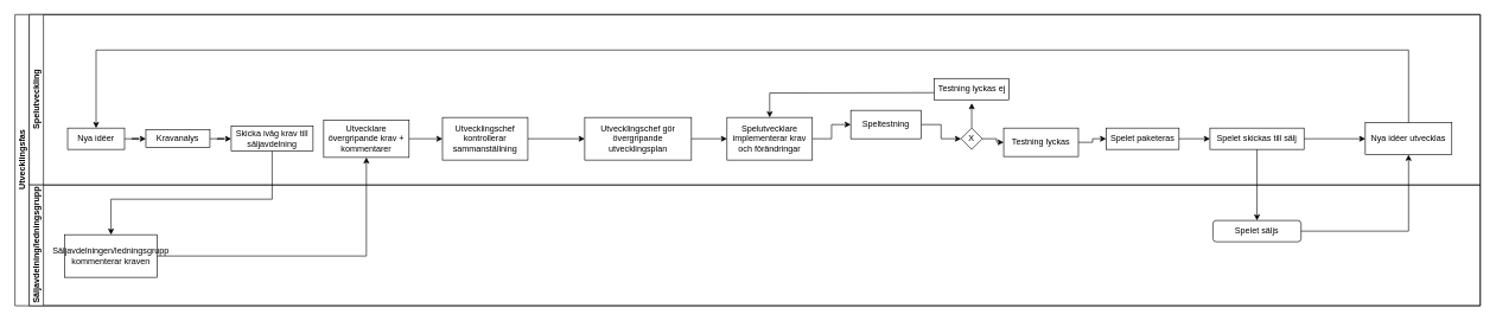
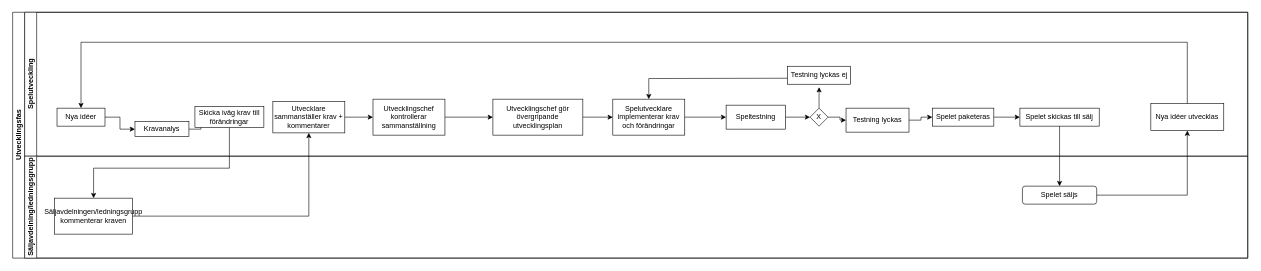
  <mxCell id="0" />
  <mxCell id="1" parent="0" />
  <mxCell id="2" value="Utvecklingsfas" style="swimlane;html=1;childLayout=stackLayout;resizeParent=1;resizeParentMax=0;horizontal=0;startSize=20;horizontalStack=0;" parent="1" vertex="1"><mxGeometry x="20" y="20" width="2060" height="410" as="geometry" /></mxCell>
  <mxCell id="3" value="Spelutveckling" style="swimlane;html=1;startSize=20;horizontal=0;" parent="2" vertex="1"><mxGeometry x="20" width="2040" height="240" as="geometry" /></mxCell>
  <mxCell id="4" value="" style="edgeStyle=orthogonalEdgeStyle;rounded=0;orthogonalLoop=1;jettySize=auto;html=1;" edge="1" parent="3" source="5" target="7"><mxGeometry relative="1" as="geometry" /></mxCell>
  <mxCell id="5" value="Nya idéer" style="rounded=0;whiteSpace=wrap;html=1;" vertex="1" parent="3"><mxGeometry x="54" y="159.89" width="80" height="30" as="geometry" /></mxCell>
  <mxCell id="6" value="" style="edgeStyle=orthogonalEdgeStyle;rounded=0;orthogonalLoop=1;jettySize=auto;html=1;" edge="1" parent="3" source="7" target="8"><mxGeometry relative="1" as="geometry" /></mxCell>
- <mxCell id="7" value="Kravanalys" style="whiteSpace=wrap;html=1;rounded=0;" vertex="1" parent="3"><mxGeometry x="164" y="162.39" width="90" height="25" as="geometry" /></mxCell>
- <mxCell id="8" value="Skicka iväg krav till säljavdelning" style="whiteSpace=wrap;html=1;rounded=0;" vertex="1" parent="3"><mxGeometry x="284" y="157.39" width="115" height="35" as="geometry" /></mxCell>
+ <mxCell id="7" value="Kravanalys" style="whiteSpace=wrap;html=1;rounded=0;" vertex="1" parent="3"><mxGeometry x="184" y="182.39" width="90" height="25" as="geometry" /></mxCell>
+ <mxCell id="8" value="Skicka iväg krav till förändringar" style="whiteSpace=wrap;html=1;rounded=0;" vertex="1" parent="3"><mxGeometry x="284" y="157.39" width="115" height="35" as="geometry" /></mxCell>
  <mxCell id="9" value="" style="edgeStyle=orthogonalEdgeStyle;rounded=0;orthogonalLoop=1;jettySize=auto;html=1;" edge="1" parent="3" source="10" target="12"><mxGeometry relative="1" as="geometry" /></mxCell>
- <mxCell id="10" value="Utvecklare övergripande krav + kommentarer" style="rounded=0;whiteSpace=wrap;html=1;" vertex="1" parent="3"><mxGeometry x="414" y="148.64" width="120" height="52.5" as="geometry" /></mxCell>
+ <mxCell id="10" value="Utvecklare sammanställer krav + kommentarer" style="rounded=0;whiteSpace=wrap;html=1;" vertex="1" parent="3"><mxGeometry x="414" y="148.64" width="120" height="52.5" as="geometry" /></mxCell>
  <mxCell id="11" value="" style="edgeStyle=orthogonalEdgeStyle;rounded=0;orthogonalLoop=1;jettySize=auto;html=1;" edge="1" parent="3" source="12" target="14"><mxGeometry relative="1" as="geometry" /></mxCell>
  <mxCell id="12" value="Utvecklingschef kontrollerar sammanställning " style="whiteSpace=wrap;html=1;rounded=0;" vertex="1" parent="3"><mxGeometry x="581" y="144.89" width="120" height="60" as="geometry" /></mxCell>
  <mxCell id="13" value="" style="edgeStyle=orthogonalEdgeStyle;rounded=0;orthogonalLoop=1;jettySize=auto;html=1;" edge="1" parent="3" source="14" target="16"><mxGeometry relative="1" as="geometry" /></mxCell>
  <mxCell id="14" value="Utvecklingschef gör övergripande utvecklingsplan" style="whiteSpace=wrap;html=1;rounded=0;" vertex="1" parent="3"><mxGeometry x="781" y="144.89" width="150" height="60" as="geometry" /></mxCell>
  <mxCell id="15" value="" style="edgeStyle=orthogonalEdgeStyle;rounded=0;orthogonalLoop=1;jettySize=auto;html=1;" edge="1" parent="3" source="16" target="18"><mxGeometry relative="1" as="geometry" /></mxCell>
  <mxCell id="16" value="Spelutvecklare implementerar krav och förändringar" style="whiteSpace=wrap;html=1;rounded=0;" vertex="1" parent="3"><mxGeometry x="981" y="144.89" width="120" height="60" as="geometry" /></mxCell>
  <mxCell id="17" value="" style="edgeStyle=orthogonalEdgeStyle;rounded=0;orthogonalLoop=1;jettySize=auto;html=1;" edge="1" parent="3" source="18" target="21"><mxGeometry relative="1" as="geometry" /></mxCell>
- <mxCell id="18" value="Speltestning" style="whiteSpace=wrap;html=1;rounded=0;" vertex="1" parent="3"><mxGeometry x="1155" y="134.89" width="99" height="40" as="geometry" /></mxCell>
+ <mxCell id="18" value="Speltestning" style="whiteSpace=wrap;html=1;rounded=0;" vertex="1" parent="3"><mxGeometry x="1170" y="154.89" width="99" height="40" as="geometry" /></mxCell>
  <mxCell id="19" value="" style="edgeStyle=orthogonalEdgeStyle;rounded=0;orthogonalLoop=1;jettySize=auto;html=1;" edge="1" parent="3" source="21" target="23"><mxGeometry relative="1" as="geometry" /></mxCell>
  <mxCell id="20" value="" style="edgeStyle=orthogonalEdgeStyle;rounded=0;orthogonalLoop=1;jettySize=auto;html=1;" edge="1" parent="3" source="21"><mxGeometry relative="1" as="geometry"><mxPoint x="1325.111" y="124.89" as="targetPoint" /></mxGeometry></mxCell>
  <mxCell id="21" value="X" style="rhombus;whiteSpace=wrap;html=1;" vertex="1" parent="3"><mxGeometry x="1310" y="159.89" width="30" height="30" as="geometry" /></mxCell>
  <mxCell id="22" value="" style="edgeStyle=orthogonalEdgeStyle;rounded=0;orthogonalLoop=1;jettySize=auto;html=1;" edge="1" parent="3" source="23" target="27"><mxGeometry relative="1" as="geometry" /></mxCell>
  <mxCell id="23" value="Testning lyckas" style="whiteSpace=wrap;html=1;" vertex="1" parent="3"><mxGeometry x="1370" y="159.89" width="105" height="40" as="geometry" /></mxCell>
  <mxCell id="24" style="edgeStyle=orthogonalEdgeStyle;rounded=0;orthogonalLoop=1;jettySize=auto;html=1;entryX=0.5;entryY=0;entryDx=0;entryDy=0;" edge="1" parent="3" target="16"><mxGeometry relative="1" as="geometry"><mxPoint x="1272.5" y="110.001" as="sourcePoint" /></mxGeometry></mxCell>
  <mxCell id="25" value="Testning lyckas ej" style="whiteSpace=wrap;html=1;" vertex="1" parent="3"><mxGeometry x="1272.5" y="90" width="105" height="30" as="geometry" /></mxCell>
  <mxCell id="26" value="" style="edgeStyle=orthogonalEdgeStyle;rounded=0;orthogonalLoop=1;jettySize=auto;html=1;" edge="1" parent="3" source="27" target="29"><mxGeometry relative="1" as="geometry" /></mxCell>
  <mxCell id="27" value="Spelet paketeras" style="whiteSpace=wrap;html=1;" vertex="1" parent="3"><mxGeometry x="1514" y="159.89" width="102.5" height="30" as="geometry" /></mxCell>
- <mxCell id="28" value="" style="edgeStyle=orthogonalEdgeStyle;rounded=0;orthogonalLoop=1;jettySize=auto;html=1;" edge="1" parent="3" source="29" target="31"><mxGeometry relative="1" as="geometry" /></mxCell>
  <mxCell id="29" value="Spelet skickas till sälj" style="whiteSpace=wrap;html=1;" vertex="1" parent="3"><mxGeometry x="1660" y="159.89" width="132.25" height="30" as="geometry" /></mxCell>
  <mxCell id="30" style="edgeStyle=orthogonalEdgeStyle;rounded=0;orthogonalLoop=1;jettySize=auto;html=1;exitX=0.5;exitY=0;exitDx=0;exitDy=0;entryX=0.5;entryY=0;entryDx=0;entryDy=0;" edge="1" parent="3" source="31" target="5"><mxGeometry relative="1" as="geometry"><Array as="points"><mxPoint x="1939" y="50" /><mxPoint x="94" y="50" /></Array></mxGeometry></mxCell>
  <mxCell id="31" value="Nya idéer utvecklas" style="whiteSpace=wrap;html=1;" vertex="1" parent="3"><mxGeometry x="1878.38" y="152.44" width="121.63" height="44.89" as="geometry" /></mxCell>
  <mxCell id="32" value="Säljavdelning/ledningsgrupp" style="swimlane;html=1;startSize=20;horizontal=0;" parent="2" vertex="1"><mxGeometry x="20" y="240" width="2040" height="170" as="geometry" /></mxCell>
  <mxCell id="33" value="Säljavdelningen/ledningsgrupp kommenterar kraven" style="whiteSpace=wrap;html=1;rounded=0;" vertex="1" parent="32"><mxGeometry x="50" y="70" width="130" height="60" as="geometry" /></mxCell>
  <mxCell id="34" value="Spelet säljs" style="whiteSpace=wrap;html=1;rounded=1;" vertex="1" parent="32"><mxGeometry x="1664.18" y="50" width="123.88" height="30" as="geometry" /></mxCell>
  <mxCell id="35" style="edgeStyle=orthogonalEdgeStyle;rounded=0;orthogonalLoop=1;jettySize=auto;html=1;" edge="1" parent="2" source="33" target="10"><mxGeometry relative="1" as="geometry"><mxPoint x="450" y="250" as="targetPoint" /></mxGeometry></mxCell>
  <mxCell id="36" style="edgeStyle=orthogonalEdgeStyle;rounded=0;orthogonalLoop=1;jettySize=auto;html=1;exitX=0.5;exitY=1;exitDx=0;exitDy=0;entryX=0.5;entryY=0;entryDx=0;entryDy=0;" edge="1" parent="2" source="8" target="33"><mxGeometry relative="1" as="geometry"><Array as="points"><mxPoint x="361" y="260" /><mxPoint x="135" y="260" /></Array></mxGeometry></mxCell>
  <mxCell id="37" value="" style="edgeStyle=orthogonalEdgeStyle;rounded=0;orthogonalLoop=1;jettySize=auto;html=1;" edge="1" parent="2" source="29" target="34"><mxGeometry relative="1" as="geometry" /></mxCell>
  <mxCell id="38" style="edgeStyle=orthogonalEdgeStyle;rounded=0;orthogonalLoop=1;jettySize=auto;html=1;entryX=0.5;entryY=1;entryDx=0;entryDy=0;" edge="1" parent="2" source="34" target="31"><mxGeometry relative="1" as="geometry" /></mxCell>
